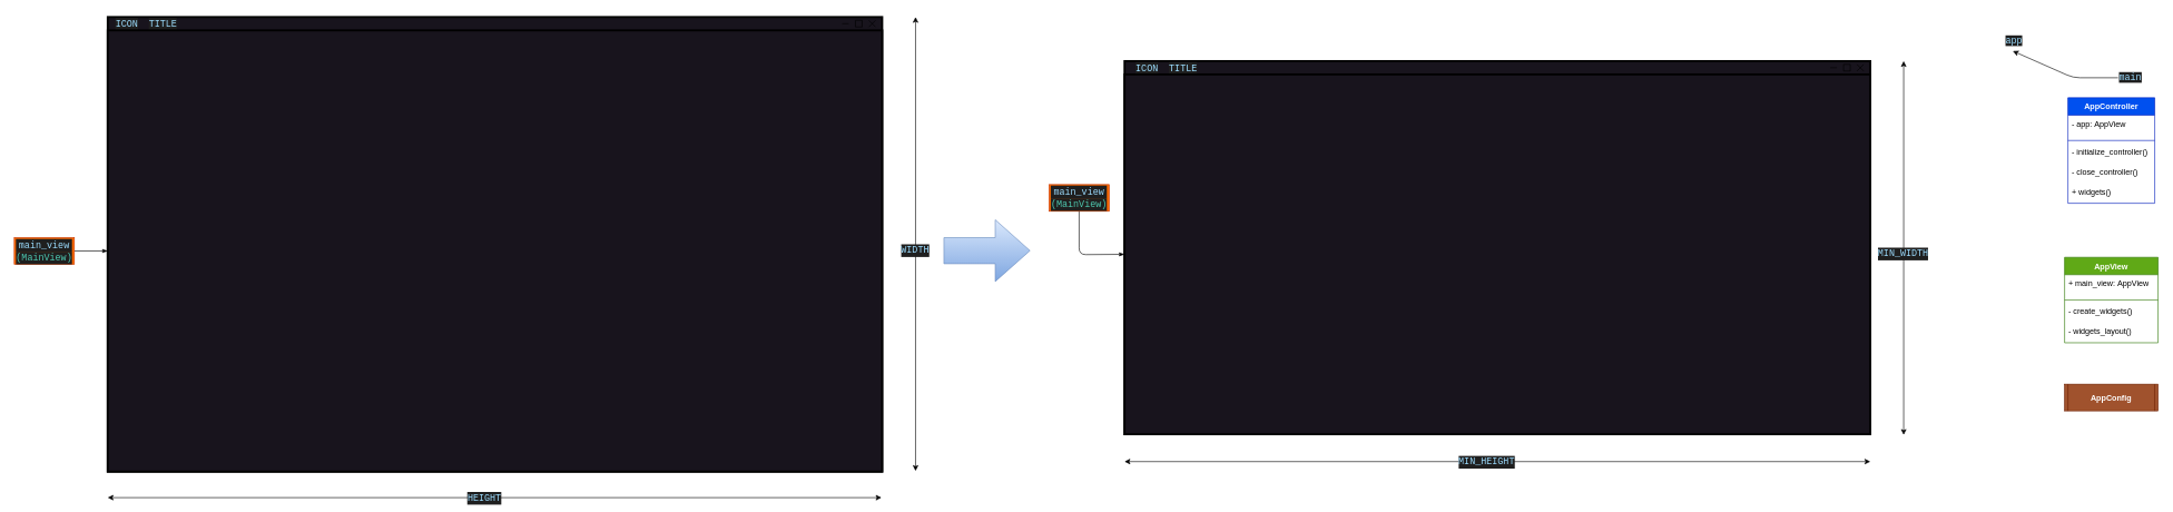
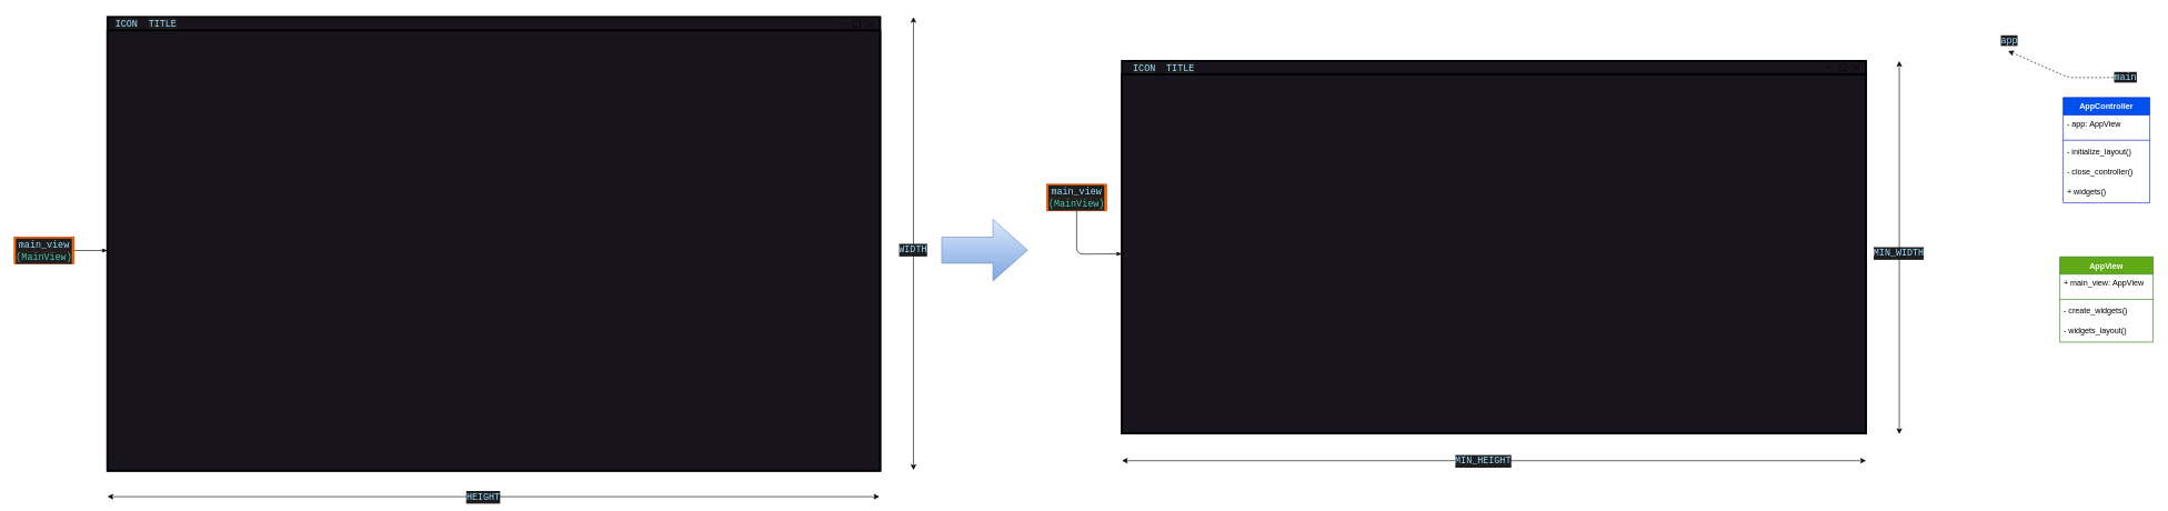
  <mxCell id="0" />
  <mxCell id="1" parent="0" />
  <mxCell id="2" value="" style="rounded=0;whiteSpace=wrap;html=1;fillColor=#18141D;strokeWidth=3;" parent="1" vertex="1"><mxGeometry x="160" y="25" width="1160" height="681" as="geometry" /></mxCell>
  <mxCell id="3" value="" style="endArrow=none;html=1;" parent="1" edge="1"><mxGeometry width="50" height="50" relative="1" as="geometry"><mxPoint x="1300.02" y="40" as="sourcePoint" /><mxPoint x="1310.02" y="30" as="targetPoint" /></mxGeometry></mxCell>
  <mxCell id="4" value="" style="endArrow=none;html=1;" parent="1" edge="1"><mxGeometry width="50" height="50" relative="1" as="geometry"><mxPoint x="1300.02" y="30" as="sourcePoint" /><mxPoint x="1310.02" y="40" as="targetPoint" /></mxGeometry></mxCell>
  <mxCell id="5" value="" style="endArrow=none;html=1;" parent="1" edge="1"><mxGeometry width="50" height="50" relative="1" as="geometry"><mxPoint x="1260" y="35" as="sourcePoint" /><mxPoint x="1270" y="35" as="targetPoint" /></mxGeometry></mxCell>
  <mxCell id="6" value="" style="endArrow=none;html=1;" parent="1" edge="1"><mxGeometry width="50" height="50" relative="1" as="geometry"><mxPoint x="1280" y="39.89" as="sourcePoint" /><mxPoint x="1290" y="39.89" as="targetPoint" /></mxGeometry></mxCell>
  <mxCell id="7" value="" style="endArrow=none;html=1;" parent="1" edge="1"><mxGeometry width="50" height="50" relative="1" as="geometry"><mxPoint x="1280" y="30" as="sourcePoint" /><mxPoint x="1290" y="30" as="targetPoint" /></mxGeometry></mxCell>
  <mxCell id="8" value="" style="endArrow=none;html=1;" parent="1" edge="1"><mxGeometry width="50" height="50" relative="1" as="geometry"><mxPoint x="1280" y="30" as="sourcePoint" /><mxPoint x="1280" y="40" as="targetPoint" /></mxGeometry></mxCell>
  <mxCell id="9" value="" style="endArrow=none;html=1;" parent="1" edge="1"><mxGeometry width="50" height="50" relative="1" as="geometry"><mxPoint x="1290" y="40" as="sourcePoint" /><mxPoint x="1290" y="30" as="targetPoint" /></mxGeometry></mxCell>
  <mxCell id="10" value="" style="endArrow=classic;startArrow=classic;html=1;" parent="1" edge="1"><mxGeometry width="50" height="50" relative="1" as="geometry"><mxPoint x="160" y="745" as="sourcePoint" /><mxPoint x="1318.899" y="745" as="targetPoint" /></mxGeometry></mxCell>
  <mxCell id="11" value="&lt;div style=&quot;color: rgb(204, 204, 204); background-color: rgb(31, 31, 31); font-family: Consolas, &amp;quot;Courier New&amp;quot;, monospace; font-size: 14px; line-height: 19px;&quot;&gt;&lt;span style=&quot;color: #9cdcfe;&quot;&gt;HEIGHT&lt;/span&gt;&lt;/div&gt;" style="edgeLabel;html=1;align=center;verticalAlign=middle;resizable=0;points=[];" parent="10" vertex="1" connectable="0"><mxGeometry x="-0.027" relative="1" as="geometry"><mxPoint x="-1" as="offset" /></mxGeometry></mxCell>
  <mxCell id="12" value="&lt;div style=&quot;color: rgb(204, 204, 204); background-color: rgb(31, 31, 31); font-family: Consolas, &amp;quot;Courier New&amp;quot;, monospace; font-weight: normal; font-size: 14px; line-height: 19px;&quot;&gt;&lt;div&gt;&lt;span style=&quot;color: #9cdcfe;&quot;&gt;TITLE&lt;/span&gt;&lt;/div&gt;&lt;/div&gt;" style="text;whiteSpace=wrap;html=1;" parent="1" vertex="1"><mxGeometry x="219.98" y="20" width="40" height="20" as="geometry" /></mxCell>
  <mxCell id="13" value="&lt;div style=&quot;color: rgb(204, 204, 204); background-color: rgb(31, 31, 31); font-family: Consolas, &amp;quot;Courier New&amp;quot;, monospace; font-weight: normal; font-size: 14px; line-height: 19px;&quot;&gt;&lt;div&gt;&lt;span style=&quot;color: #9cdcfe;&quot;&gt;ICON&lt;/span&gt;&lt;/div&gt;&lt;/div&gt;" style="text;whiteSpace=wrap;html=1;" parent="1" vertex="1"><mxGeometry x="169.98" y="20" width="39" height="27" as="geometry" /></mxCell>
  <mxCell id="14" value="" style="endArrow=classic;startArrow=classic;html=1;" parent="1" edge="1"><mxGeometry width="50" height="50" relative="1" as="geometry"><mxPoint x="1369.98" y="705" as="sourcePoint" /><mxPoint x="1369.98" y="25" as="targetPoint" /></mxGeometry></mxCell>
  <mxCell id="15" value="&lt;div style=&quot;color: rgb(204, 204, 204); background-color: rgb(31, 31, 31); font-family: Consolas, &amp;quot;Courier New&amp;quot;, monospace; font-size: 14px; line-height: 19px;&quot;&gt;&lt;span style=&quot;color: #9cdcfe;&quot;&gt;WIDTH&lt;/span&gt;&lt;/div&gt;" style="edgeLabel;html=1;align=center;verticalAlign=middle;resizable=0;points=[];" parent="14" vertex="1" connectable="0"><mxGeometry x="-0.027" relative="1" as="geometry"><mxPoint x="-1" as="offset" /></mxGeometry></mxCell>
  <mxCell id="16" value="" style="shape=flexArrow;endArrow=classic;html=1;fontSize=999;endWidth=52.381;endSize=17.01;fillColor=#dae8fc;strokeColor=#6c8ebf;gradientColor=#7ea6e0;width=39.048;" parent="1" edge="1"><mxGeometry width="50" height="50" relative="1" as="geometry"><mxPoint x="1411.98" y="375" as="sourcePoint" /><mxPoint x="1541.87" y="375" as="targetPoint" /></mxGeometry></mxCell>
  <mxCell id="17" value="" style="rounded=0;whiteSpace=wrap;html=1;fillColor=#18141D;strokeWidth=3;" parent="1" vertex="1"><mxGeometry x="160" y="45" width="1160" height="661" as="geometry" /></mxCell>
  <mxCell id="18" style="edgeStyle=none;html=1;entryX=0;entryY=0.5;entryDx=0;entryDy=0;startArrow=none;startFill=0;endArrow=classicThin;endFill=1;" parent="1" source="19" target="17" edge="1"><mxGeometry relative="1" as="geometry" /></mxCell>
  <mxCell id="19" value="&lt;div style=&quot;color: rgb(204, 204, 204); background-color: rgb(31, 31, 31); font-family: Consolas, &amp;quot;Courier New&amp;quot;, monospace; font-size: 14px; line-height: 19px;&quot;&gt;&lt;/div&gt;&lt;div style=&quot;color: rgb(204, 204, 204); background-color: rgb(31, 31, 31); font-family: Consolas, &amp;quot;Courier New&amp;quot;, monospace; font-size: 14px; line-height: 19px;&quot;&gt;&lt;span style=&quot;color: #9cdcfe;&quot;&gt;main_view&lt;/span&gt;&lt;/div&gt;&lt;div style=&quot;color: rgb(204, 204, 204); background-color: rgb(31, 31, 31); font-family: Consolas, &amp;quot;Courier New&amp;quot;, monospace; font-size: 14px; line-height: 19px;&quot;&gt;&lt;span style=&quot;color: #4ec9b0;&quot;&gt;(MainView)&lt;/span&gt;&lt;/div&gt;" style="text;html=1;strokeColor=#C73500;fillColor=#fa6800;align=center;verticalAlign=middle;whiteSpace=wrap;rounded=0;fontColor=#000000;" parent="1" vertex="1"><mxGeometry x="20" y="355.5" width="90" height="40" as="geometry" /></mxCell>
  <mxCell id="20" value="" style="rounded=0;whiteSpace=wrap;html=1;fillColor=#18141D;strokeWidth=3;" parent="1" vertex="1"><mxGeometry x="1682.98" y="91" width="1117" height="559" as="geometry" /></mxCell>
  <mxCell id="21" value="" style="endArrow=none;html=1;" parent="1" edge="1"><mxGeometry width="50" height="50" relative="1" as="geometry"><mxPoint x="2780" y="106" as="sourcePoint" /><mxPoint x="2790" y="96" as="targetPoint" /></mxGeometry></mxCell>
  <mxCell id="22" value="" style="endArrow=none;html=1;" parent="1" edge="1"><mxGeometry width="50" height="50" relative="1" as="geometry"><mxPoint x="2780" y="96" as="sourcePoint" /><mxPoint x="2790" y="106" as="targetPoint" /></mxGeometry></mxCell>
  <mxCell id="23" value="" style="endArrow=none;html=1;" parent="1" edge="1"><mxGeometry width="50" height="50" relative="1" as="geometry"><mxPoint x="2739.98" y="101" as="sourcePoint" /><mxPoint x="2749.98" y="101" as="targetPoint" /></mxGeometry></mxCell>
  <mxCell id="24" value="" style="endArrow=none;html=1;" parent="1" edge="1"><mxGeometry width="50" height="50" relative="1" as="geometry"><mxPoint x="2759.98" y="105.89" as="sourcePoint" /><mxPoint x="2769.98" y="105.89" as="targetPoint" /></mxGeometry></mxCell>
  <mxCell id="25" value="" style="endArrow=none;html=1;" parent="1" edge="1"><mxGeometry width="50" height="50" relative="1" as="geometry"><mxPoint x="2759.98" y="96" as="sourcePoint" /><mxPoint x="2769.98" y="96" as="targetPoint" /></mxGeometry></mxCell>
  <mxCell id="26" value="" style="endArrow=none;html=1;" parent="1" edge="1"><mxGeometry width="50" height="50" relative="1" as="geometry"><mxPoint x="2759.98" y="96" as="sourcePoint" /><mxPoint x="2759.98" y="106" as="targetPoint" /></mxGeometry></mxCell>
  <mxCell id="27" value="" style="endArrow=none;html=1;" parent="1" edge="1"><mxGeometry width="50" height="50" relative="1" as="geometry"><mxPoint x="2769.98" y="106" as="sourcePoint" /><mxPoint x="2769.98" y="96" as="targetPoint" /></mxGeometry></mxCell>
  <mxCell id="28" value="&lt;div style=&quot;color: rgb(204, 204, 204); background-color: rgb(31, 31, 31); font-family: Consolas, &amp;quot;Courier New&amp;quot;, monospace; font-weight: normal; font-size: 14px; line-height: 19px;&quot;&gt;&lt;div&gt;&lt;span style=&quot;color: #9cdcfe;&quot;&gt;TITLE&lt;/span&gt;&lt;/div&gt;&lt;/div&gt;" style="text;whiteSpace=wrap;html=1;" parent="1" vertex="1"><mxGeometry x="1747.96" y="86" width="40" height="20" as="geometry" /></mxCell>
  <mxCell id="29" value="&lt;div style=&quot;color: rgb(204, 204, 204); background-color: rgb(31, 31, 31); font-family: Consolas, &amp;quot;Courier New&amp;quot;, monospace; font-weight: normal; font-size: 14px; line-height: 19px;&quot;&gt;&lt;div&gt;&lt;span style=&quot;color: #9cdcfe;&quot;&gt;ICON&lt;/span&gt;&lt;/div&gt;&lt;/div&gt;" style="text;whiteSpace=wrap;html=1;" parent="1" vertex="1"><mxGeometry x="1697.96" y="86" width="39" height="27" as="geometry" /></mxCell>
  <mxCell id="30" value="" style="rounded=0;whiteSpace=wrap;html=1;fillColor=#18141D;strokeWidth=3;" parent="1" vertex="1"><mxGeometry x="1682.98" y="111" width="1117" height="539" as="geometry" /></mxCell>
  <mxCell id="31" style="edgeStyle=none;html=1;entryX=0;entryY=0.5;entryDx=0;entryDy=0;startArrow=none;startFill=0;endArrow=classicThin;endFill=1;" parent="1" source="32" target="30" edge="1"><mxGeometry relative="1" as="geometry"><Array as="points"><mxPoint x="1614.98" y="381" /></Array></mxGeometry></mxCell>
  <mxCell id="32" value="&lt;div style=&quot;color: rgb(204, 204, 204); background-color: rgb(31, 31, 31); font-family: Consolas, &amp;quot;Courier New&amp;quot;, monospace; font-size: 14px; line-height: 19px;&quot;&gt;&lt;/div&gt;&lt;div style=&quot;color: rgb(204, 204, 204); background-color: rgb(31, 31, 31); font-family: Consolas, &amp;quot;Courier New&amp;quot;, monospace; font-size: 14px; line-height: 19px;&quot;&gt;&lt;span style=&quot;color: #9cdcfe;&quot;&gt;main_view&lt;/span&gt;&lt;/div&gt;&lt;div style=&quot;color: rgb(204, 204, 204); background-color: rgb(31, 31, 31); font-family: Consolas, &amp;quot;Courier New&amp;quot;, monospace; font-size: 14px; line-height: 19px;&quot;&gt;&lt;span style=&quot;color: #4ec9b0;&quot;&gt;(MainView)&lt;/span&gt;&lt;/div&gt;" style="text;html=1;strokeColor=#C73500;fillColor=#fa6800;align=center;verticalAlign=middle;whiteSpace=wrap;rounded=0;fontColor=#000000;" parent="1" vertex="1"><mxGeometry x="1569.98" y="276" width="90" height="40" as="geometry" /></mxCell>
  <mxCell id="33" value="" style="endArrow=classic;startArrow=classic;html=1;" parent="1" edge="1"><mxGeometry width="50" height="50" relative="1" as="geometry"><mxPoint x="2849.98" y="651" as="sourcePoint" /><mxPoint x="2849.98" y="91" as="targetPoint" /></mxGeometry></mxCell>
  <mxCell id="34" value="&lt;div style=&quot;color: rgb(204, 204, 204); background-color: rgb(31, 31, 31); font-family: Consolas, &amp;quot;Courier New&amp;quot;, monospace; font-size: 14px; line-height: 19px;&quot;&gt;&lt;div style=&quot;line-height: 19px;&quot;&gt;&lt;span style=&quot;color: #9cdcfe;&quot;&gt;MIN_WIDTH&lt;/span&gt;&lt;/div&gt;&lt;/div&gt;" style="edgeLabel;html=1;align=center;verticalAlign=middle;resizable=0;points=[];" parent="33" vertex="1" connectable="0"><mxGeometry x="-0.027" relative="1" as="geometry"><mxPoint x="-1" as="offset" /></mxGeometry></mxCell>
  <mxCell id="35" value="" style="endArrow=classic;startArrow=classic;html=1;" parent="1" edge="1"><mxGeometry width="50" height="50" relative="1" as="geometry"><mxPoint x="1682.98" y="691" as="sourcePoint" /><mxPoint x="2799.98" y="691" as="targetPoint" /></mxGeometry></mxCell>
  <mxCell id="36" value="&lt;div style=&quot;color: rgb(204, 204, 204); background-color: rgb(31, 31, 31); font-family: Consolas, &amp;quot;Courier New&amp;quot;, monospace; font-size: 14px; line-height: 19px;&quot;&gt;&lt;div style=&quot;line-height: 19px;&quot;&gt;&lt;span style=&quot;color: #9cdcfe;&quot;&gt;MIN_HEIGHT&lt;/span&gt;&lt;/div&gt;&lt;/div&gt;" style="edgeLabel;html=1;align=center;verticalAlign=middle;resizable=0;points=[];" parent="35" vertex="1" connectable="0"><mxGeometry x="-0.027" relative="1" as="geometry"><mxPoint x="-1" as="offset" /></mxGeometry></mxCell>
  <mxCell id="37" value="&lt;span style=&quot;color: rgb(156, 220, 254); font-family: Consolas, &amp;quot;Courier New&amp;quot;, monospace; font-size: 14px; font-style: normal; font-variant-ligatures: normal; font-variant-caps: normal; font-weight: 400; letter-spacing: normal; orphans: 2; text-align: center; text-indent: 0px; text-transform: none; widows: 2; word-spacing: 0px; -webkit-text-stroke-width: 0px; background-color: rgb(31, 31, 31); text-decoration-thickness: initial; text-decoration-style: initial; text-decoration-color: initial; float: none; display: inline !important;&quot;&gt;app&lt;/span&gt;" style="text;whiteSpace=wrap;html=1;" parent="1" vertex="1"><mxGeometry x="3001" y="46" width="25" height="30" as="geometry" /></mxCell>
- <mxCell id="38" style="edgeStyle=none;html=1;entryX=0.5;entryY=1;entryDx=0;entryDy=0;" parent="1" source="39" target="37" edge="1"><mxGeometry relative="1" as="geometry"><Array as="points"><mxPoint x="3104" y="116" /></Array></mxGeometry></mxCell>
+ <mxCell id="38" style="edgeStyle=none;html=1;entryX=0.5;entryY=1;entryDx=0;entryDy=0;dashed=1;" parent="1" source="39" target="37" edge="1"><mxGeometry relative="1" as="geometry"><Array as="points"><mxPoint x="3104" y="116" /></Array></mxGeometry></mxCell>
  <mxCell id="39" value="&lt;span style=&quot;color: rgb(156, 220, 254); font-family: Consolas, &amp;quot;Courier New&amp;quot;, monospace; font-size: 14px; font-style: normal; font-variant-ligatures: normal; font-variant-caps: normal; font-weight: 400; letter-spacing: normal; orphans: 2; text-align: center; text-indent: 0px; text-transform: none; widows: 2; word-spacing: 0px; -webkit-text-stroke-width: 0px; background-color: rgb(31, 31, 31); text-decoration-thickness: initial; text-decoration-style: initial; text-decoration-color: initial; float: none; display: inline !important;&quot;&gt;main&lt;/span&gt;" style="text;whiteSpace=wrap;html=1;" parent="1" vertex="1"><mxGeometry x="3171" y="101" width="35" height="30" as="geometry" /></mxCell>
  <mxCell id="40" value="AppController" style="swimlane;fontStyle=1;align=center;verticalAlign=top;childLayout=stackLayout;horizontal=1;startSize=26;horizontalStack=0;resizeParent=1;resizeParentMax=0;resizeLast=0;collapsible=1;marginBottom=0;rounded=0;fillColor=#0050ef;fontColor=#ffffff;strokeColor=#001DBC;" parent="1" vertex="1"><mxGeometry x="3096" y="146" width="130" height="158" as="geometry" /></mxCell>
  <mxCell id="41" value="- app: AppView" style="text;strokeColor=none;fillColor=none;align=left;verticalAlign=top;spacingLeft=4;spacingRight=4;overflow=hidden;rotatable=0;points=[[0,0.5],[1,0.5]];portConstraint=eastwest;rounded=0;" parent="40" vertex="1"><mxGeometry y="26" width="130" height="34" as="geometry" /></mxCell>
  <mxCell id="42" value="" style="line;strokeWidth=1;fillColor=none;align=left;verticalAlign=middle;spacingTop=-1;spacingLeft=3;spacingRight=3;rotatable=0;labelPosition=right;points=[];portConstraint=eastwest;strokeColor=inherit;rounded=0;" parent="40" vertex="1"><mxGeometry y="60" width="130" height="8" as="geometry" /></mxCell>
- <mxCell id="43" value="- initialize_controller()" style="text;strokeColor=none;fillColor=none;align=left;verticalAlign=top;spacingLeft=4;spacingRight=4;overflow=hidden;rotatable=0;points=[[0,0.5],[1,0.5]];portConstraint=eastwest;rounded=0;" parent="40" vertex="1"><mxGeometry y="68" width="130" height="30" as="geometry" /></mxCell>
+ <mxCell id="43" value="- initialize_layout()" style="text;strokeColor=none;fillColor=none;align=left;verticalAlign=top;spacingLeft=4;spacingRight=4;overflow=hidden;rotatable=0;points=[[0,0.5],[1,0.5]];portConstraint=eastwest;rounded=0;" parent="40" vertex="1"><mxGeometry y="68" width="130" height="30" as="geometry" /></mxCell>
  <mxCell id="44" value="- close_controller()" style="text;strokeColor=none;fillColor=none;align=left;verticalAlign=top;spacingLeft=4;spacingRight=4;overflow=hidden;rotatable=0;points=[[0,0.5],[1,0.5]];portConstraint=eastwest;rounded=0;" parent="40" vertex="1"><mxGeometry y="98" width="130" height="30" as="geometry" /></mxCell>
  <mxCell id="45" value="+ widgets()" style="text;strokeColor=none;fillColor=none;align=left;verticalAlign=top;spacingLeft=4;spacingRight=4;overflow=hidden;rotatable=0;points=[[0,0.5],[1,0.5]];portConstraint=eastwest;rounded=0;" parent="40" vertex="1"><mxGeometry y="128" width="130" height="30" as="geometry" /></mxCell>
  <mxCell id="46" value="AppView" style="swimlane;fontStyle=1;align=center;verticalAlign=top;childLayout=stackLayout;horizontal=1;startSize=26;horizontalStack=0;resizeParent=1;resizeParentMax=0;resizeLast=0;collapsible=1;marginBottom=0;rounded=0;fillColor=#60a917;fontColor=#ffffff;strokeColor=#2D7600;" parent="1" vertex="1"><mxGeometry x="3091" y="385" width="140" height="128" as="geometry" /></mxCell>
  <mxCell id="47" value="+ main_view: AppView" style="text;strokeColor=none;fillColor=none;align=left;verticalAlign=top;spacingLeft=4;spacingRight=4;overflow=hidden;rotatable=0;points=[[0,0.5],[1,0.5]];portConstraint=eastwest;rounded=0;" parent="46" vertex="1"><mxGeometry y="26" width="140" height="34" as="geometry" /></mxCell>
  <mxCell id="48" value="" style="line;strokeWidth=1;fillColor=none;align=left;verticalAlign=middle;spacingTop=-1;spacingLeft=3;spacingRight=3;rotatable=0;labelPosition=right;points=[];portConstraint=eastwest;strokeColor=inherit;rounded=0;" parent="46" vertex="1"><mxGeometry y="60" width="140" height="8" as="geometry" /></mxCell>
  <mxCell id="49" value="- create_widgets()" style="text;strokeColor=none;fillColor=none;align=left;verticalAlign=top;spacingLeft=4;spacingRight=4;overflow=hidden;rotatable=0;points=[[0,0.5],[1,0.5]];portConstraint=eastwest;rounded=0;" parent="46" vertex="1"><mxGeometry y="68" width="140" height="30" as="geometry" /></mxCell>
  <mxCell id="50" value="- widgets_layout()" style="text;strokeColor=none;fillColor=none;align=left;verticalAlign=top;spacingLeft=4;spacingRight=4;overflow=hidden;rotatable=0;points=[[0,0.5],[1,0.5]];portConstraint=eastwest;rounded=0;" parent="46" vertex="1"><mxGeometry y="98" width="140" height="30" as="geometry" /></mxCell>
- <mxCell id="51" value="AppConfig" style="shape=process2;fixedSize=1;size=5;fontStyle=1;fillColor=#a0522d;fontColor=#ffffff;strokeColor=#6D1F00;" parent="1" vertex="1"><mxGeometry x="3091" y="575" width="140" height="40" as="geometry" /></mxCell>
